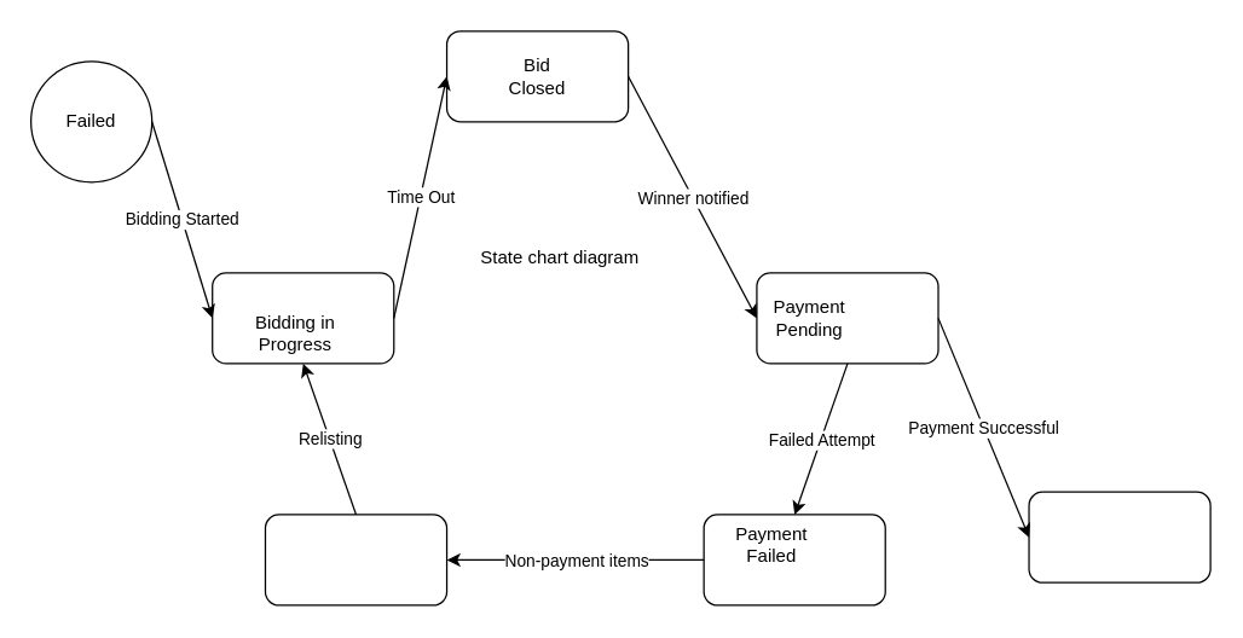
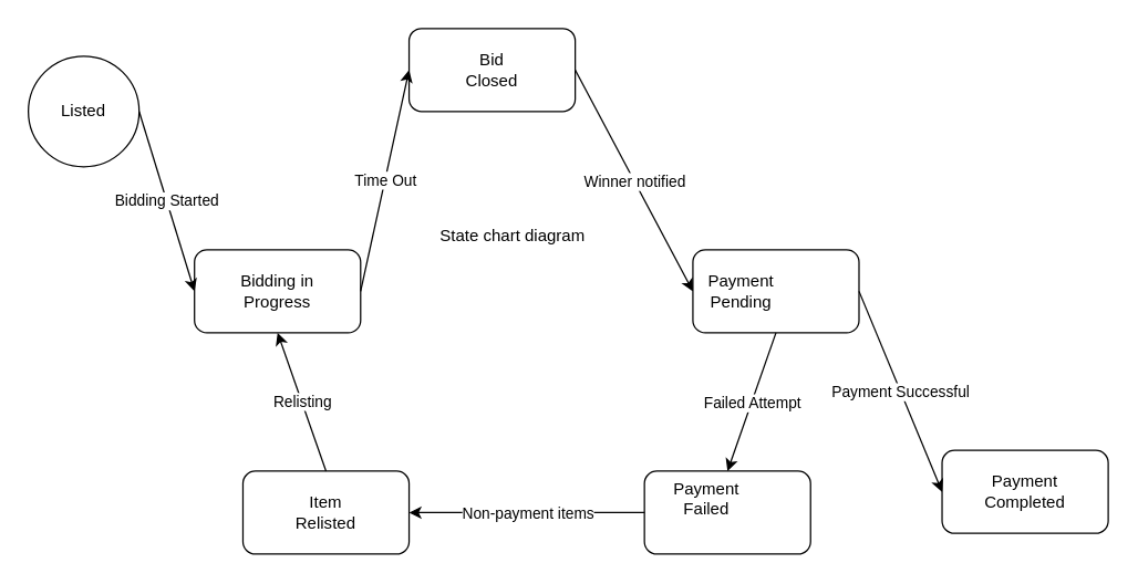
  <mxCell id="0" />
  <mxCell id="1" parent="0" />
  <mxCell id="2" value="" style="ellipse;whiteSpace=wrap;html=1;aspect=fixed;" vertex="1" parent="1"><mxGeometry x="20" y="40" width="80" height="80" as="geometry" /></mxCell>
- <mxCell id="3" value="Failed" style="text;html=1;align=center;verticalAlign=middle;whiteSpace=wrap;rounded=0;" vertex="1" parent="1"><mxGeometry x="30" y="65" width="60" height="30" as="geometry" /></mxCell>
+ <mxCell id="3" value="Listed" style="text;html=1;align=center;verticalAlign=middle;whiteSpace=wrap;rounded=0;" vertex="1" parent="1"><mxGeometry x="30" y="65" width="60" height="30" as="geometry" /></mxCell>
  <mxCell id="4" value="" style="rounded=1;whiteSpace=wrap;html=1;" vertex="1" parent="1"><mxGeometry x="140" y="180" width="120" height="60" as="geometry" /></mxCell>
- <mxCell id="5" value="Bidding in Progress" style="text;html=1;align=center;verticalAlign=middle;whiteSpace=wrap;rounded=0;" vertex="1" parent="1"><mxGeometry x="165" y="205" width="60" height="30" as="geometry" /></mxCell>
+ <mxCell id="5" value="Bidding in Progress" style="text;html=1;align=center;verticalAlign=middle;whiteSpace=wrap;rounded=0;" vertex="1" parent="1"><mxGeometry x="170" y="195" width="60" height="30" as="geometry" /></mxCell>
  <mxCell id="6" value="" style="rounded=1;whiteSpace=wrap;html=1;" vertex="1" parent="1"><mxGeometry x="295" y="20" width="120" height="60" as="geometry" /></mxCell>
  <mxCell id="7" value="Bid Closed" style="text;html=1;align=center;verticalAlign=middle;whiteSpace=wrap;rounded=0;" vertex="1" parent="1"><mxGeometry x="325" y="35" width="60" height="30" as="geometry" /></mxCell>
  <mxCell id="8" value="" style="rounded=1;whiteSpace=wrap;html=1;" vertex="1" parent="1"><mxGeometry x="500" y="180" width="120" height="60" as="geometry" /></mxCell>
  <mxCell id="9" value="Payment Pending" style="text;html=1;align=center;verticalAlign=middle;whiteSpace=wrap;rounded=0;" vertex="1" parent="1"><mxGeometry x="505" y="195" width="60" height="30" as="geometry" /></mxCell>
  <mxCell id="10" value="" style="rounded=1;whiteSpace=wrap;html=1;" vertex="1" parent="1"><mxGeometry x="680" y="325" width="120" height="60" as="geometry" /></mxCell>
+ <mxCell id="11" value="Payment Completed" style="text;html=1;align=center;verticalAlign=middle;whiteSpace=wrap;rounded=0;" vertex="1" parent="1"><mxGeometry x="710" y="340" width="60" height="30" as="geometry" /></mxCell>
  <mxCell id="12" value="State chart diagram" style="text;html=1;align=center;verticalAlign=middle;whiteSpace=wrap;rounded=0;" vertex="1" parent="1"><mxGeometry x="295" y="150" width="150" height="40" as="geometry" /></mxCell>
  <mxCell id="13" value="" style="rounded=1;whiteSpace=wrap;html=1;" vertex="1" parent="1"><mxGeometry x="465" y="340" width="120" height="60" as="geometry" /></mxCell>
  <mxCell id="14" value="Payment Failed" style="text;html=1;align=center;verticalAlign=middle;whiteSpace=wrap;rounded=0;" vertex="1" parent="1"><mxGeometry x="480" y="345" width="60" height="30" as="geometry" /></mxCell>
  <mxCell id="15" value="" style="rounded=1;whiteSpace=wrap;html=1;" vertex="1" parent="1"><mxGeometry x="175" y="340" width="120" height="60" as="geometry" /></mxCell>
+ <mxCell id="16" value="Item Relisted" style="text;html=1;align=center;verticalAlign=middle;whiteSpace=wrap;rounded=0;" vertex="1" parent="1"><mxGeometry x="205" y="355" width="60" height="30" as="geometry" /></mxCell>
  <mxCell id="17" value="" style="endArrow=classic;html=1;rounded=0;exitX=1;exitY=0.5;exitDx=0;exitDy=0;entryX=0;entryY=0.5;entryDx=0;entryDy=0;" edge="1" parent="1" source="4" target="6"><mxGeometry relative="1" as="geometry"><mxPoint x="420" y="280" as="sourcePoint" /><mxPoint x="520" y="280" as="targetPoint" /></mxGeometry></mxCell>
  <mxCell id="18" value="Time Out" style="edgeLabel;resizable=0;html=1;;align=center;verticalAlign=middle;" connectable="0" vertex="1" parent="17"><mxGeometry relative="1" as="geometry" /></mxCell>
  <mxCell id="19" value="" style="endArrow=classic;html=1;rounded=0;exitX=1;exitY=0.5;exitDx=0;exitDy=0;entryX=0;entryY=0.5;entryDx=0;entryDy=0;" edge="1" parent="1" source="6" target="8"><mxGeometry relative="1" as="geometry"><mxPoint x="420" y="180" as="sourcePoint" /><mxPoint x="520" y="180" as="targetPoint" /></mxGeometry></mxCell>
  <mxCell id="20" value="Winner notified" style="edgeLabel;resizable=0;html=1;;align=center;verticalAlign=middle;" connectable="0" vertex="1" parent="19"><mxGeometry relative="1" as="geometry" /></mxCell>
  <mxCell id="21" value="" style="endArrow=classic;html=1;rounded=0;exitX=1;exitY=0.5;exitDx=0;exitDy=0;entryX=0;entryY=0.5;entryDx=0;entryDy=0;" edge="1" parent="1" source="8" target="10"><mxGeometry relative="1" as="geometry"><mxPoint x="420" y="180" as="sourcePoint" /><mxPoint x="520" y="180" as="targetPoint" /></mxGeometry></mxCell>
  <mxCell id="22" value="Payment Successful" style="edgeLabel;resizable=0;html=1;;align=center;verticalAlign=middle;" connectable="0" vertex="1" parent="21"><mxGeometry relative="1" as="geometry" /></mxCell>
  <mxCell id="23" value="" style="endArrow=classic;html=1;rounded=0;exitX=1;exitY=0.5;exitDx=0;exitDy=0;entryX=0;entryY=0.5;entryDx=0;entryDy=0;" edge="1" parent="1" source="2" target="4"><mxGeometry relative="1" as="geometry"><mxPoint x="420" y="280" as="sourcePoint" /><mxPoint x="520" y="280" as="targetPoint" /></mxGeometry></mxCell>
  <mxCell id="24" value="Bidding Started" style="edgeLabel;resizable=0;html=1;;align=center;verticalAlign=middle;" connectable="0" vertex="1" parent="23"><mxGeometry relative="1" as="geometry" /></mxCell>
  <mxCell id="25" value="" style="endArrow=classic;html=1;rounded=0;entryX=0.5;entryY=0;entryDx=0;entryDy=0;exitX=0.5;exitY=1;exitDx=0;exitDy=0;" edge="1" parent="1" source="8" target="13"><mxGeometry relative="1" as="geometry"><mxPoint x="300" y="250" as="sourcePoint" /><mxPoint x="520" y="240" as="targetPoint" /></mxGeometry></mxCell>
  <mxCell id="26" value="Failed Attempt" style="edgeLabel;resizable=0;html=1;;align=center;verticalAlign=middle;" connectable="0" vertex="1" parent="25"><mxGeometry relative="1" as="geometry" /></mxCell>
  <mxCell id="27" value="" style="endArrow=classic;html=1;rounded=0;exitX=0;exitY=0.5;exitDx=0;exitDy=0;entryX=1;entryY=0.5;entryDx=0;entryDy=0;" edge="1" parent="1" source="13" target="15"><mxGeometry relative="1" as="geometry"><mxPoint x="260" y="250" as="sourcePoint" /><mxPoint x="520" y="240" as="targetPoint" /></mxGeometry></mxCell>
  <mxCell id="28" value="Non-payment items" style="edgeLabel;resizable=0;html=1;;align=center;verticalAlign=middle;" connectable="0" vertex="1" parent="27"><mxGeometry relative="1" as="geometry" /></mxCell>
  <mxCell id="29" value="" style="endArrow=classic;html=1;rounded=0;exitX=0.5;exitY=0;exitDx=0;exitDy=0;entryX=0.5;entryY=1;entryDx=0;entryDy=0;" edge="1" parent="1" source="15" target="4"><mxGeometry relative="1" as="geometry"><mxPoint x="420" y="240" as="sourcePoint" /><mxPoint x="520" y="240" as="targetPoint" /></mxGeometry></mxCell>
  <mxCell id="30" value="Relisting" style="edgeLabel;resizable=0;html=1;;align=center;verticalAlign=middle;" connectable="0" vertex="1" parent="29"><mxGeometry relative="1" as="geometry" /></mxCell>
